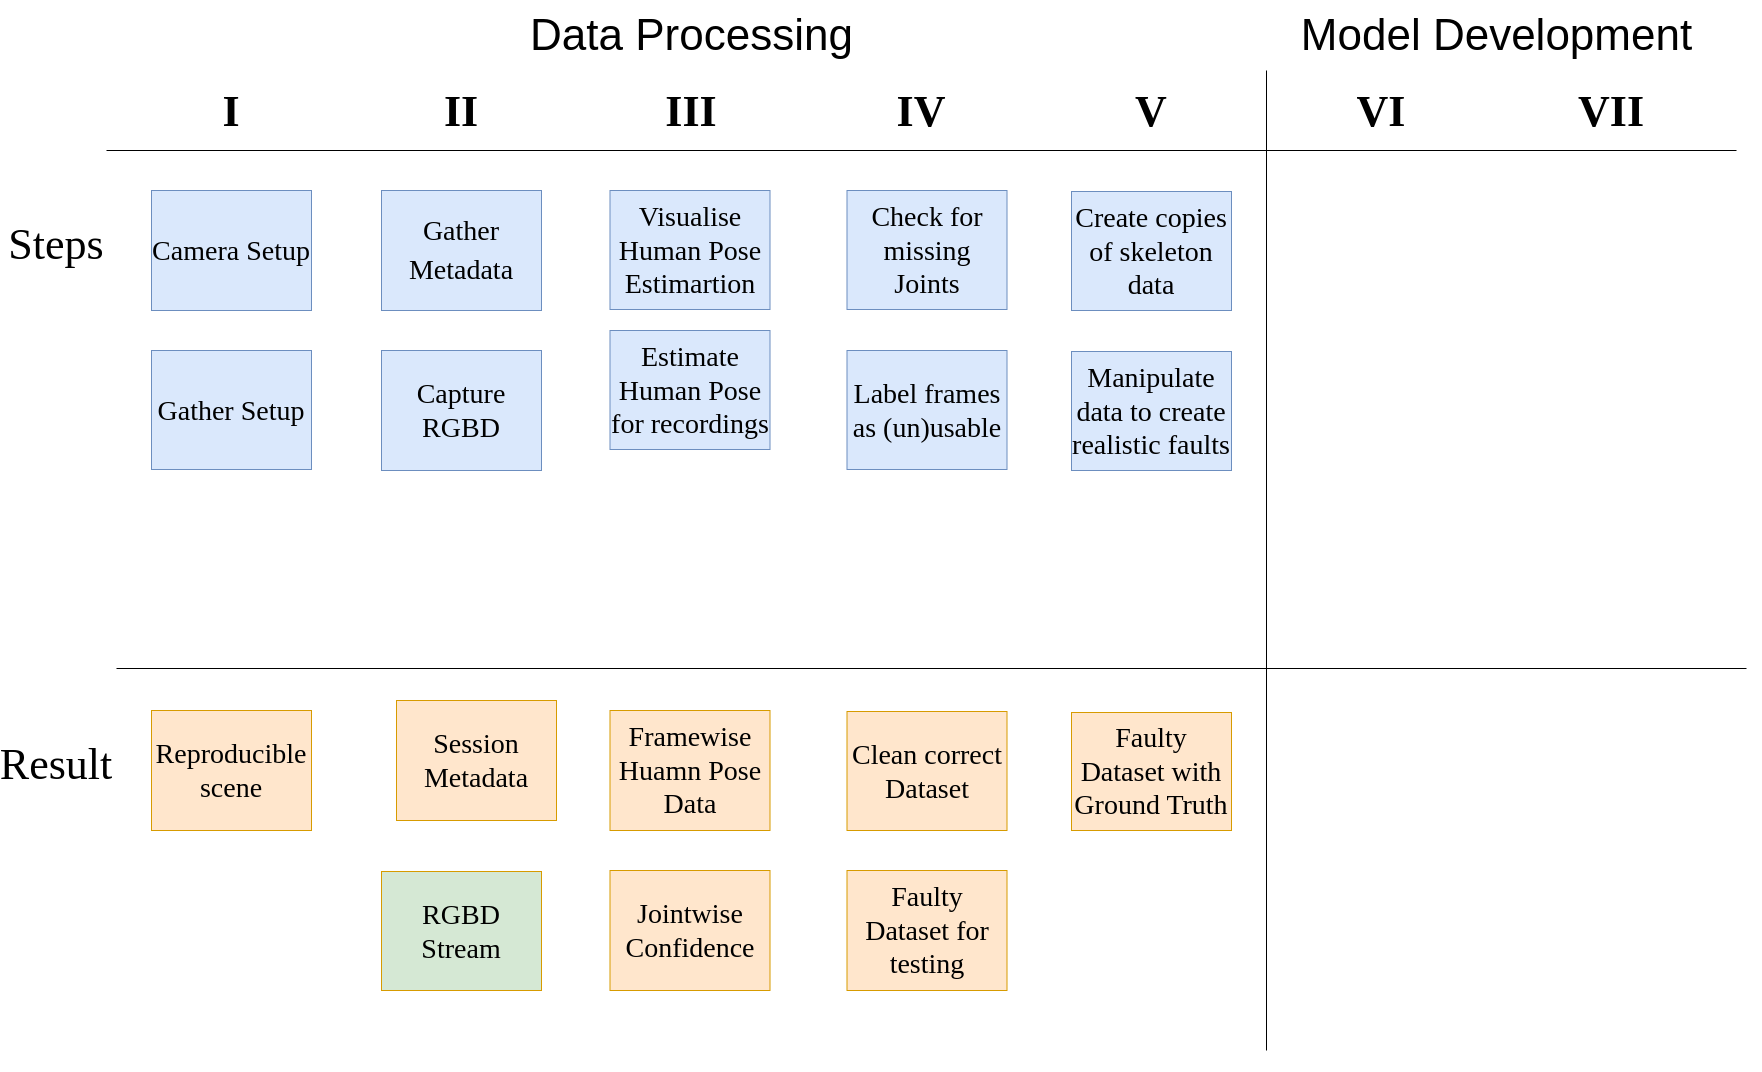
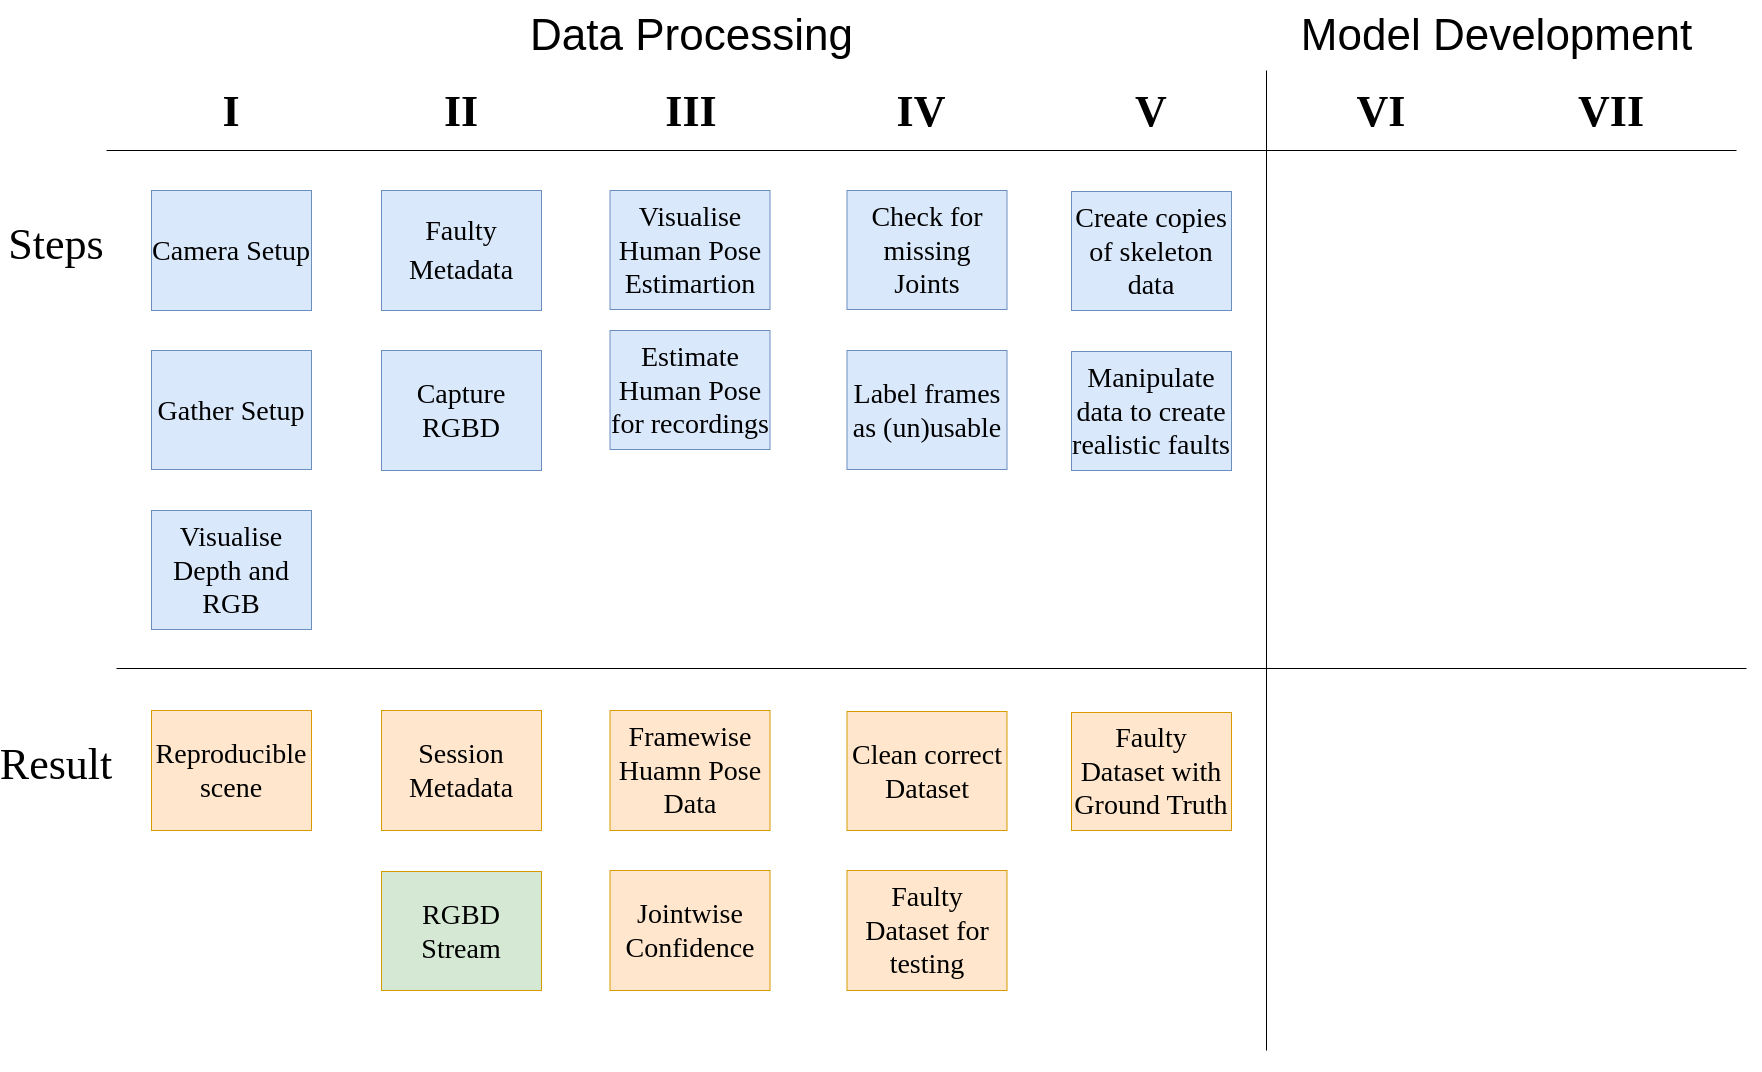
  <mxCell id="0" />
  <mxCell id="1" parent="0" />
  <mxCell id="2" value="&lt;font style=&quot;font-size: 44px;&quot; face=&quot;Times New Roman&quot;&gt;II&lt;/font&gt;" style="swimlane;whiteSpace=wrap;html=1;strokeColor=none;fillColor=none;swimlaneLine=0;" parent="1" vertex="1"><mxGeometry x="340" y="100" width="230" height="730" as="geometry" /></mxCell>
  <mxCell id="3" value="" style="endArrow=none;html=1;rounded=0;fontFamily=Times New Roman;fontSize=22;" parent="2" edge="1"><mxGeometry width="50" height="50" relative="1" as="geometry"><mxPoint x="-230" y="568" as="sourcePoint" /><mxPoint x="1400" y="568" as="targetPoint" /></mxGeometry></mxCell>
- <mxCell id="4" value="&lt;div style=&quot;font-size: 28px;&quot;&gt;&lt;font style=&quot;font-size: 28px;&quot;&gt;Session Metadata&lt;/font&gt;&lt;/div&gt;" style="rounded=0;whiteSpace=wrap;html=1;fontFamily=Times New Roman;fontSize=28;fillColor=#ffe6cc;strokeColor=#d79b00;" parent="2" vertex="1"><mxGeometry x="50" y="600" width="160" height="120" as="geometry" /></mxCell>
- <mxCell id="5" value="&lt;p style=&quot;line-height: 70%; font-size: 28px;&quot;&gt;&lt;font style=&quot;font-size: 28px;&quot;&gt;Gather&lt;br&gt;&lt;br&gt;Metadata&lt;br style=&quot;font-size: 28px;&quot;&gt;&lt;/font&gt;&lt;/p&gt;" style="rounded=0;whiteSpace=wrap;html=1;fontFamily=Times New Roman;fontSize=28;fillColor=#dae8fc;strokeColor=#6c8ebf;" parent="2" vertex="1"><mxGeometry x="35" y="90" width="160" height="120" as="geometry" /></mxCell>
+ <mxCell id="4" value="&lt;div style=&quot;font-size: 28px;&quot;&gt;&lt;font style=&quot;font-size: 28px;&quot;&gt;Session Metadata&lt;/font&gt;&lt;/div&gt;" style="rounded=0;whiteSpace=wrap;html=1;fontFamily=Times New Roman;fontSize=28;fillColor=#ffe6cc;strokeColor=#d79b00;" parent="2" vertex="1"><mxGeometry x="35" y="610" width="160" height="120" as="geometry" /></mxCell>
+ <mxCell id="5" value="&lt;p style=&quot;line-height: 70%; font-size: 28px;&quot;&gt;&lt;font style=&quot;font-size: 28px;&quot;&gt;Faulty&lt;br&gt;&lt;br&gt;Metadata&lt;br style=&quot;font-size: 28px;&quot;&gt;&lt;/font&gt;&lt;/p&gt;" style="rounded=0;whiteSpace=wrap;html=1;fontFamily=Times New Roman;fontSize=28;fillColor=#dae8fc;strokeColor=#6c8ebf;" parent="2" vertex="1"><mxGeometry x="35" y="90" width="160" height="120" as="geometry" /></mxCell>
  <mxCell id="6" value="Capture RGBD" style="rounded=0;whiteSpace=wrap;html=1;fontFamily=Times New Roman;fontSize=28;fillColor=#dae8fc;strokeColor=#6c8ebf;" parent="2" vertex="1"><mxGeometry x="35" y="250" width="160" height="120" as="geometry" /></mxCell>
  <mxCell id="7" value="&lt;font style=&quot;font-size: 44px;&quot; face=&quot;Times New Roman&quot;&gt;I&lt;/font&gt;" style="swimlane;whiteSpace=wrap;html=1;strokeColor=none;fillColor=none;swimlaneLine=0;" parent="1" vertex="1"><mxGeometry x="110" y="100" width="230" height="730" as="geometry" /></mxCell>
  <mxCell id="8" value="&lt;p style=&quot;line-height: 70%; font-size: 28px;&quot;&gt;&lt;font style=&quot;font-size: 28px;&quot;&gt;Camera Setup&lt;br style=&quot;font-size: 28px;&quot;&gt;&lt;/font&gt;&lt;/p&gt;" style="rounded=0;whiteSpace=wrap;html=1;fontFamily=Times New Roman;fontSize=28;fillColor=#dae8fc;strokeColor=#6c8ebf;" parent="7" vertex="1"><mxGeometry x="35" y="90" width="160" height="120" as="geometry" /></mxCell>
  <mxCell id="9" value="&lt;p style=&quot;line-height: 100%; font-size: 28px;&quot;&gt;Gather Setup&lt;br style=&quot;font-size: 28px;&quot;&gt;&lt;/p&gt;" style="rounded=0;whiteSpace=wrap;html=1;fontFamily=Times New Roman;fontSize=28;fillColor=#dae8fc;strokeColor=#6c8ebf;" parent="7" vertex="1"><mxGeometry x="35" y="250" width="160" height="119" as="geometry" /></mxCell>
  <mxCell id="10" value="&lt;font style=&quot;font-size: 28px;&quot;&gt;Reproducible scene&lt;/font&gt;" style="rounded=0;whiteSpace=wrap;html=1;fontFamily=Times New Roman;fontSize=28;fillColor=#ffe6cc;strokeColor=#d79b00;" parent="7" vertex="1"><mxGeometry x="35" y="610" width="160" height="120" as="geometry" /></mxCell>
+ <mxCell id="11" value="Visualise Depth and RGB" style="rounded=0;whiteSpace=wrap;html=1;fontFamily=Times New Roman;fontSize=28;fillColor=#dae8fc;strokeColor=#6c8ebf;" parent="7" vertex="1"><mxGeometry x="35" y="410" width="160" height="119" as="geometry" /></mxCell>
  <mxCell id="12" value="&lt;font style=&quot;font-size: 44px;&quot; face=&quot;Times New Roman&quot;&gt;IV&lt;/font&gt;" style="swimlane;whiteSpace=wrap;html=1;strokeColor=none;fillColor=none;swimlaneLine=0;" parent="1" vertex="1"><mxGeometry x="800" y="100" width="230" height="730" as="geometry" /></mxCell>
  <mxCell id="13" value="Check for missing Joints" style="rounded=0;whiteSpace=wrap;html=1;fontFamily=Times New Roman;fontSize=28;fillColor=#dae8fc;strokeColor=#6c8ebf;" parent="12" vertex="1"><mxGeometry x="40.5" y="90" width="160" height="119" as="geometry" /></mxCell>
  <mxCell id="14" value="&lt;div style=&quot;font-size: 28px;&quot;&gt;&lt;font style=&quot;font-size: 28px;&quot;&gt;Clean correct Dataset&lt;/font&gt;&lt;/div&gt;" style="rounded=0;whiteSpace=wrap;html=1;fontFamily=Times New Roman;fontSize=28;fillColor=#ffe6cc;strokeColor=#d79b00;" parent="12" vertex="1"><mxGeometry x="40.5" y="611" width="160" height="119" as="geometry" /></mxCell>
  <mxCell id="15" value="Label frames as (un)usable" style="rounded=0;whiteSpace=wrap;html=1;fontFamily=Times New Roman;fontSize=28;fillColor=#dae8fc;strokeColor=#6c8ebf;" parent="12" vertex="1"><mxGeometry x="40.5" y="250" width="160" height="119" as="geometry" /></mxCell>
  <mxCell id="16" value="&lt;font style=&quot;font-size: 44px;&quot; face=&quot;Times New Roman&quot;&gt;III&lt;/font&gt;" style="swimlane;whiteSpace=wrap;html=1;strokeColor=none;fillColor=none;swimlaneLine=0;" parent="1" vertex="1"><mxGeometry x="570" y="100" width="230" height="942" as="geometry" /></mxCell>
  <mxCell id="17" value="Visualise Human Pose Estimartion" style="rounded=0;whiteSpace=wrap;html=1;fontFamily=Times New Roman;fontSize=28;fillColor=#dae8fc;strokeColor=#6c8ebf;" parent="16" vertex="1"><mxGeometry x="33.5" y="90" width="160" height="119" as="geometry" /></mxCell>
  <mxCell id="18" value="Estimate Human Pose for recordings" style="rounded=0;whiteSpace=wrap;html=1;fontFamily=Times New Roman;fontSize=28;fillColor=#dae8fc;strokeColor=#6c8ebf;" parent="16" vertex="1"><mxGeometry x="33.5" y="230" width="160" height="119" as="geometry" /></mxCell>
  <mxCell id="19" value="&lt;div style=&quot;font-size: 28px;&quot;&gt;&lt;font style=&quot;font-size: 28px;&quot;&gt;Framewise Huamn Pose Data&lt;/font&gt;&lt;/div&gt;" style="rounded=0;whiteSpace=wrap;html=1;fontFamily=Times New Roman;fontSize=28;fillColor=#ffe6cc;strokeColor=#d79b00;" parent="16" vertex="1"><mxGeometry x="33.5" y="610" width="160" height="120" as="geometry" /></mxCell>
  <mxCell id="20" value="&lt;font style=&quot;font-size: 44px;&quot; face=&quot;Times New Roman&quot;&gt;V&lt;/font&gt;" style="swimlane;whiteSpace=wrap;html=1;strokeColor=none;fillColor=none;swimlaneLine=0;" parent="1" vertex="1"><mxGeometry x="1030" y="100" width="230" height="670" as="geometry" /></mxCell>
  <mxCell id="21" value="Create copies of skeleton data" style="rounded=0;whiteSpace=wrap;html=1;fontFamily=Times New Roman;fontSize=28;fillColor=#dae8fc;strokeColor=#6c8ebf;" parent="20" vertex="1"><mxGeometry x="35" y="91" width="160" height="119" as="geometry" /></mxCell>
  <mxCell id="22" value="Manipulate data to create realistic faults" style="rounded=0;whiteSpace=wrap;html=1;fontFamily=Times New Roman;fontSize=28;fillColor=#dae8fc;strokeColor=#6c8ebf;" parent="20" vertex="1"><mxGeometry x="35" y="251" width="160" height="119" as="geometry" /></mxCell>
  <mxCell id="23" value="&lt;font style=&quot;font-size: 44px;&quot; face=&quot;Times New Roman&quot;&gt;VII&lt;/font&gt;" style="swimlane;whiteSpace=wrap;html=1;startSize=23;strokeColor=none;fillColor=none;swimlaneLine=0;" parent="1" vertex="1"><mxGeometry x="1490" y="100" width="230" height="670" as="geometry" /></mxCell>
  <mxCell id="24" value="&lt;font style=&quot;font-size: 44px;&quot; face=&quot;Times New Roman&quot;&gt;VI&lt;/font&gt;" style="swimlane;whiteSpace=wrap;html=1;strokeColor=none;fillColor=none;swimlaneLine=0;" parent="1" vertex="1"><mxGeometry x="1260" y="100" width="230" height="670" as="geometry" /></mxCell>
  <mxCell id="25" value="" style="endArrow=none;html=1;rounded=0;fontFamily=Times New Roman;fontSize=22;" parent="1" edge="1"><mxGeometry width="50" height="50" relative="1" as="geometry"><mxPoint x="100" y="150" as="sourcePoint" /><mxPoint x="1730" y="150" as="targetPoint" /></mxGeometry></mxCell>
  <mxCell id="26" value="&lt;font style=&quot;font-size: 44px;&quot;&gt;Steps&lt;/font&gt;" style="text;html=1;strokeColor=none;fillColor=none;align=center;verticalAlign=middle;whiteSpace=wrap;rounded=0;fontSize=22;fontFamily=Times New Roman;" parent="1" vertex="1"><mxGeometry x="20" y="230" width="60" height="30" as="geometry" /></mxCell>
  <mxCell id="27" value="&lt;font style=&quot;font-size: 44px;&quot;&gt;Result&lt;/font&gt;" style="text;html=1;strokeColor=none;fillColor=none;align=center;verticalAlign=middle;whiteSpace=wrap;rounded=0;fontSize=22;fontFamily=Times New Roman;" parent="1" vertex="1"><mxGeometry x="20" y="750" width="60" height="30" as="geometry" /></mxCell>
  <mxCell id="28" value="&lt;div style=&quot;font-size: 28px;&quot;&gt;&lt;font style=&quot;font-size: 28px;&quot;&gt;RGBD Stream&lt;/font&gt;&lt;/div&gt;" style="rounded=0;whiteSpace=wrap;html=1;fontFamily=Times New Roman;fontSize=28;fillColor=#d5e8d4;strokeColor=#d79b00;" parent="1" vertex="1"><mxGeometry x="375" y="871" width="160" height="119" as="geometry" /></mxCell>
  <mxCell id="29" value="&lt;div style=&quot;font-size: 28px;&quot;&gt;&lt;font style=&quot;font-size: 28px;&quot;&gt;Jointwise Confidence&lt;/font&gt;&lt;/div&gt;" style="rounded=0;whiteSpace=wrap;html=1;fontFamily=Times New Roman;fontSize=28;fillColor=#ffe6cc;strokeColor=#d79b00;" parent="1" vertex="1"><mxGeometry x="603.5" y="870" width="160" height="120" as="geometry" /></mxCell>
  <mxCell id="30" value="&lt;div style=&quot;font-size: 28px;&quot;&gt;&lt;font style=&quot;font-size: 28px;&quot;&gt;Faulty Dataset for testing&lt;/font&gt;&lt;/div&gt;" style="rounded=0;whiteSpace=wrap;html=1;fontFamily=Times New Roman;fontSize=28;fillColor=#ffe6cc;strokeColor=#d79b00;" parent="1" vertex="1"><mxGeometry x="840.5" y="870" width="160" height="120" as="geometry" /></mxCell>
  <mxCell id="31" value="&lt;div style=&quot;font-size: 28px;&quot;&gt;&lt;font style=&quot;font-size: 28px;&quot;&gt;Faulty Dataset with Ground Truth&lt;/font&gt;&lt;/div&gt;" style="rounded=0;whiteSpace=wrap;html=1;fontFamily=Times New Roman;fontSize=28;fillColor=#ffe6cc;strokeColor=#d79b00;" parent="1" vertex="1"><mxGeometry x="1065" y="712" width="160" height="118" as="geometry" /></mxCell>
  <mxCell id="32" value="" style="endArrow=none;html=1;rounded=0;fontFamily=Times New Roman;fontSize=22;" edge="1" parent="1"><mxGeometry width="50" height="50" relative="1" as="geometry"><mxPoint x="1260" y="70" as="sourcePoint" /><mxPoint x="1260" y="1050" as="targetPoint" /></mxGeometry></mxCell>
  <mxCell id="33" value="Data Processing" style="text;html=1;strokeColor=none;fillColor=none;align=center;verticalAlign=middle;whiteSpace=wrap;rounded=0;fontSize=44;" vertex="1" parent="1"><mxGeometry x="441.75" y="20" width="486.5" height="30" as="geometry" /></mxCell>
  <mxCell id="34" value="Model Development" style="text;html=1;strokeColor=none;fillColor=none;align=center;verticalAlign=middle;whiteSpace=wrap;rounded=0;fontSize=44;" vertex="1" parent="1"><mxGeometry x="1247" y="20" width="486.5" height="30" as="geometry" /></mxCell>
